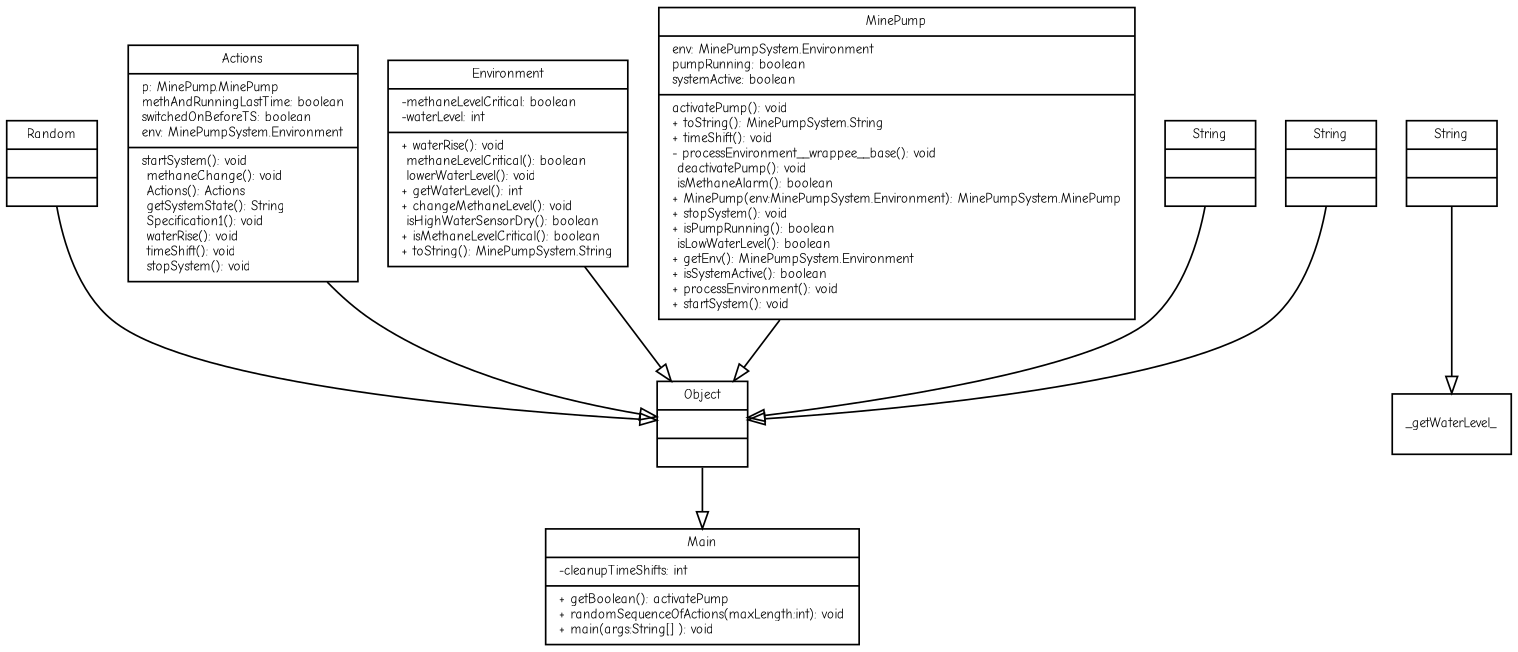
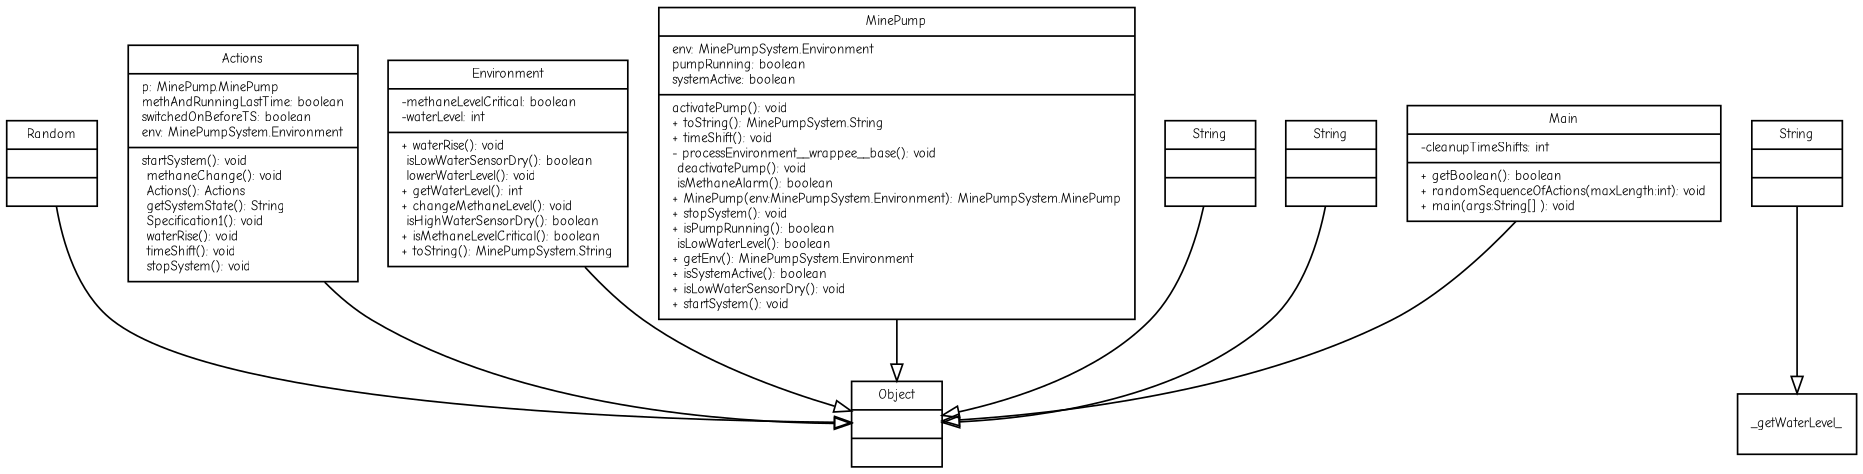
  digraph {
    fontname="Comic Neue"
    fontsize=8
    node [fontname="Comic Neue" fontsize=8 shape=record]
    edge [arrowhead=empty arrowtail=none fontname="Comic Neue" fontsize=8 style=solid]
    n1 [label="{Random||}"]
    n2 [label="{Object||}"]
    n3 [label="{Actions|p: MinePump.MinePump\lmethAndRunningLastTime: boolean\lswitchedOnBeforeTS: boolean\lenv: MinePumpSystem.Environment\l| startSystem(): void\l methaneChange(): void\l Actions(): Actions\l getSystemState(): String\l Specification1(): void\l waterRise(): void\l timeShift(): void\l stopSystem(): void\l}"]
-   n4 [label="{Environment|-methaneLevelCritical: boolean\l-waterLevel: int\l|+ waterRise(): void\l methaneLevelCritical(): boolean\l lowerWaterLevel(): void\l+ getWaterLevel(): int\l+ changeMethaneLevel(): void\l isHighWaterSensorDry(): boolean\l+ isMethaneLevelCritical(): boolean\l+ toString(): MinePumpSystem.String\l}"]
-   n5 [label="{MinePump|env: MinePumpSystem.Environment\lpumpRunning: boolean\lsystemActive: boolean\l| activatePump(): void\l+ toString(): MinePumpSystem.String\l+ timeShift(): void\l- processEnvironment__wrappee__base(): void\l deactivatePump(): void\l isMethaneAlarm(): boolean\l+ MinePump(env:MinePumpSystem.Environment): MinePumpSystem.MinePump\l+ stopSystem(): void\l+ isPumpRunning(): boolean\l isLowWaterLevel(): boolean\l+ getEnv(): MinePumpSystem.Environment\l+ isSystemActive(): boolean\l+ processEnvironment(): void\l+ startSystem(): void\l}"]
+   n4 [label="{Environment|-methaneLevelCritical: boolean\l-waterLevel: int\l|+ waterRise(): void\l isLowWaterSensorDry(): boolean\l lowerWaterLevel(): void\l+ getWaterLevel(): int\l+ changeMethaneLevel(): void\l isHighWaterSensorDry(): boolean\l+ isMethaneLevelCritical(): boolean\l+ toString(): MinePumpSystem.String\l}"]
+   n5 [label="{MinePump|env: MinePumpSystem.Environment\lpumpRunning: boolean\lsystemActive: boolean\l| activatePump(): void\l+ toString(): MinePumpSystem.String\l+ timeShift(): void\l- processEnvironment__wrappee__base(): void\l deactivatePump(): void\l isMethaneAlarm(): boolean\l+ MinePump(env:MinePumpSystem.Environment): MinePumpSystem.MinePump\l+ stopSystem(): void\l+ isPumpRunning(): boolean\l isLowWaterLevel(): boolean\l+ getEnv(): MinePumpSystem.Environment\l+ isSystemActive(): boolean\l+ isLowWaterSensorDry(): void\l+ startSystem(): void\l}"]
    n6 [label="{String||}"]
    n7 [label=_getWaterLevel_]
    n8 [label="{String||}"]
    n9 [label="{String||}"]
-   n10 [label="{Main|-cleanupTimeShifts: int\l|+ getBoolean(): activatePump\l+ randomSequenceOfActions(maxLength:int): void\l+ main(args:String[] ): void\l}"]
+   n10 [label="{Main|-cleanupTimeShifts: int\l|+ getBoolean(): boolean\l+ randomSequenceOfActions(maxLength:int): void\l+ main(args:String[] ): void\l}"]
    n1 -> n2
    n3 -> n2
    n4 -> n2
    n5 -> n2
    n6 -> n7
    n8 -> n2
    n9 -> n2
-   n2 -> n10
+   n10 -> n2
  }
